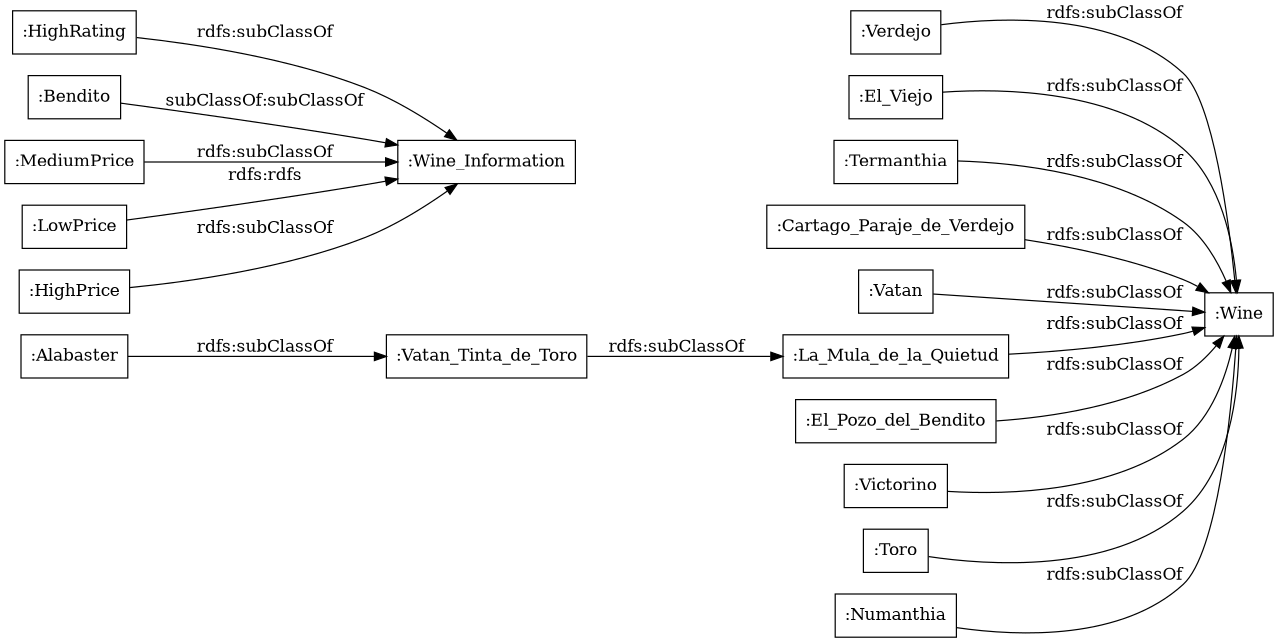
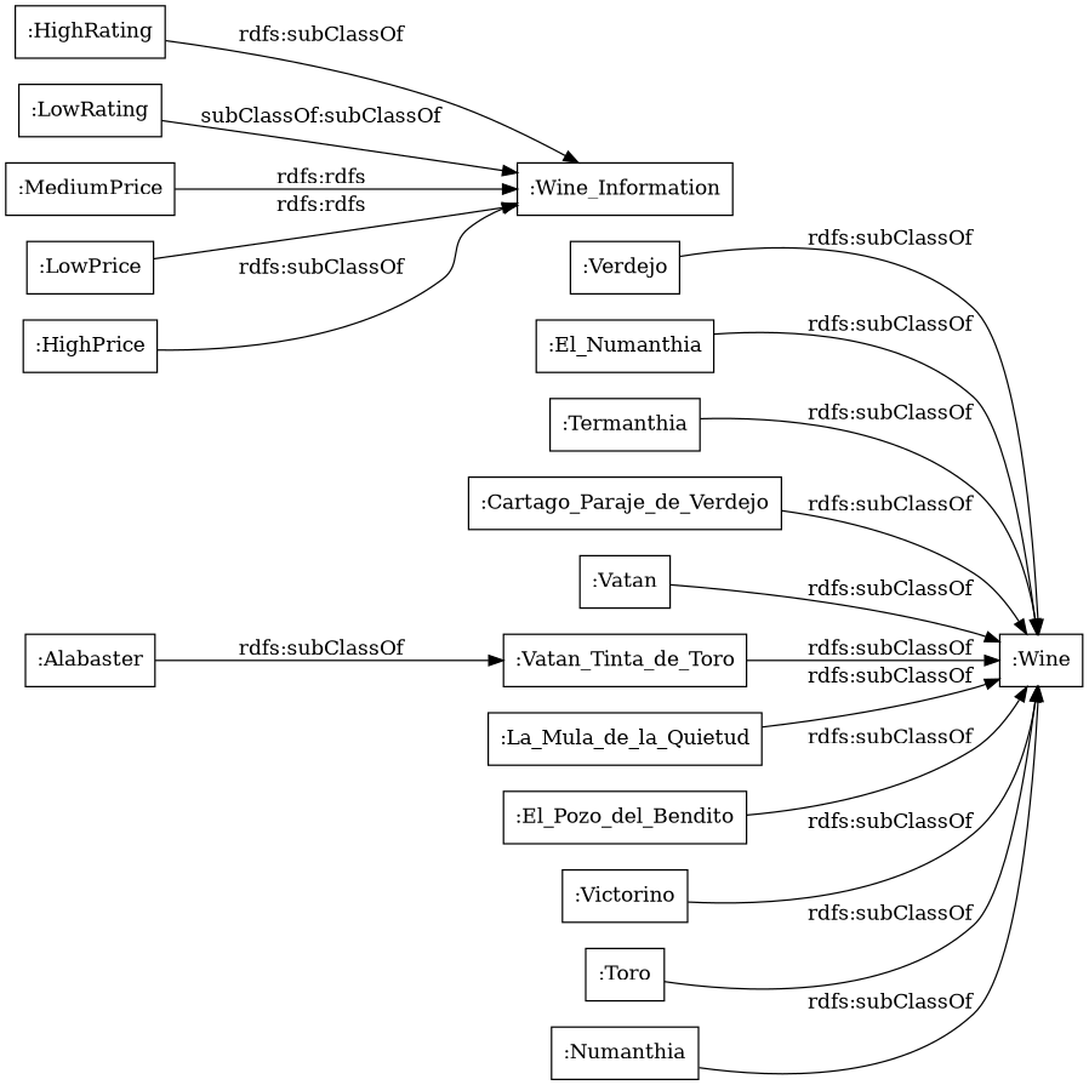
  digraph {
    rankdir=LR
    node [color=black shape=rectangle]
    ":Verdejo"
    ":Wine"
    ":HighRating"
    ":Wine_Information"
-   ":El_Viejo"
+   ":El_Viejo" [label=":El_Numanthia"]
    ":Termanthia"
-   ":LowRating" [label=":Bendito"]
+   ":LowRating"
    n8 [label=":Cartago_Paraje_de_Verdejo"]
    n9 [label=":Vatan"]
    ":Vatan_Tinta_de_Toro"
    ":MediumPrice"
    ":La_Mula_de_la_Quietud"
    ":LowPrice"
    n14 [label=":El_Pozo_del_Bendito"]
    ":Victorino"
    ":Alabaster"
    ":HighPrice"
    ":Toro"
    ":Numanthia"
    ":Verdejo" -> ":Wine" [label="rdfs:subClassOf"]
    ":HighRating" -> ":Wine_Information" [label="rdfs:subClassOf"]
    ":El_Viejo" -> ":Wine" [label="rdfs:subClassOf"]
    ":Termanthia" -> ":Wine" [label="rdfs:subClassOf"]
    ":LowRating" -> ":Wine_Information" [label="subClassOf:subClassOf"]
    n8 -> ":Wine" [label="rdfs:subClassOf"]
    n9 -> ":Wine" [label="rdfs:subClassOf"]
-   ":Vatan_Tinta_de_Toro" -> ":La_Mula_de_la_Quietud" [label="rdfs:subClassOf"]
-   ":MediumPrice" -> ":Wine_Information" [label="rdfs:subClassOf"]
+   ":Vatan_Tinta_de_Toro" -> ":Wine" [label="rdfs:subClassOf"]
+   ":MediumPrice" -> ":Wine_Information" [label="rdfs:rdfs"]
    ":La_Mula_de_la_Quietud" -> ":Wine" [label="rdfs:subClassOf"]
    ":LowPrice" -> ":Wine_Information" [label="rdfs:rdfs"]
    n14 -> ":Wine" [label="rdfs:subClassOf"]
    ":Victorino" -> ":Wine" [label="rdfs:subClassOf"]
    ":Alabaster" -> ":Vatan_Tinta_de_Toro" [label="rdfs:subClassOf"]
    ":HighPrice" -> ":Wine_Information" [label="rdfs:subClassOf"]
    ":Toro" -> ":Wine" [label="rdfs:subClassOf"]
    ":Numanthia" -> ":Wine" [label="rdfs:subClassOf"]
  }
